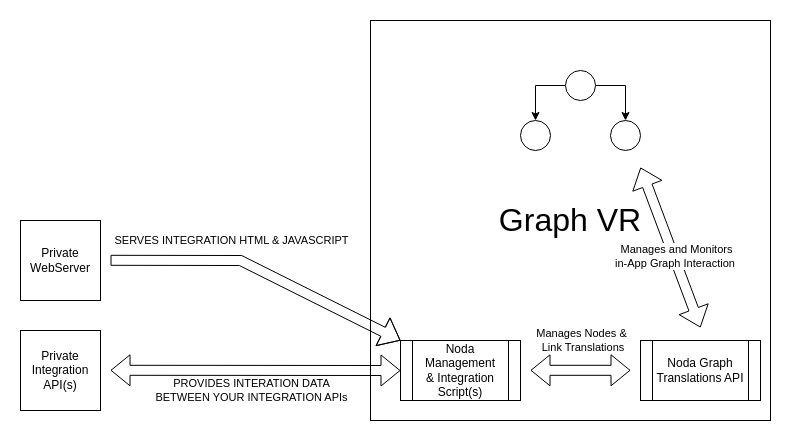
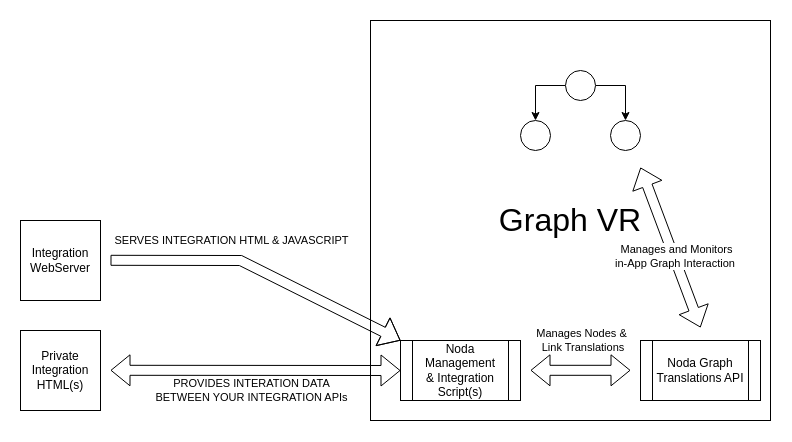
  <mxCell id="0" style=";html=1;" />
  <mxCell id="1" style=";html=1;" parent="0" />
- <mxCell id="2" value="Private WebServer" style="whiteSpace=wrap;html=1;aspect=fixed;" vertex="1" parent="1"><mxGeometry x="20" y="220" width="80" height="80" as="geometry" /></mxCell>
+ <mxCell id="2" value="Integration WebServer" style="whiteSpace=wrap;html=1;aspect=fixed;" vertex="1" parent="1"><mxGeometry x="20" y="220" width="80" height="80" as="geometry" /></mxCell>
  <mxCell id="3" value="Graph VR" style="whiteSpace=wrap;html=1;aspect=fixed;fontSize=32;" vertex="1" parent="1"><mxGeometry x="370" y="20" width="400" height="400" as="geometry" /></mxCell>
  <mxCell id="4" value="Noda&lt;br&gt;Management&lt;br&gt;&amp;amp; Integration Script(s)" style="shape=process;whiteSpace=wrap;html=1;backgroundOutline=1;" vertex="1" parent="1"><mxGeometry x="400" y="340" width="120" height="60" as="geometry" /></mxCell>
  <mxCell id="5" value="Noda Graph Translations API" style="shape=process;whiteSpace=wrap;html=1;backgroundOutline=1;" vertex="1" parent="1"><mxGeometry x="640" y="340" width="120" height="60" as="geometry" /></mxCell>
  <mxCell id="6" value="" style="shape=flexArrow;endArrow=classic;startArrow=classic;html=1;rounded=0;" edge="1" parent="1"><mxGeometry width="100" height="100" relative="1" as="geometry"><mxPoint x="530" y="369.8" as="sourcePoint" /><mxPoint x="630" y="369.8" as="targetPoint" /></mxGeometry></mxCell>
  <mxCell id="7" value="Manages Nodes &amp;amp;&lt;br&gt;&amp;nbsp;Link Translations" style="edgeLabel;html=1;align=center;verticalAlign=middle;resizable=0;points=[];" vertex="1" connectable="0" parent="6"><mxGeometry x="0.016" y="-4" relative="1" as="geometry"><mxPoint x="-1" y="-34" as="offset" /></mxGeometry></mxCell>
- <mxCell id="8" value="Private Integration API(s)" style="whiteSpace=wrap;html=1;aspect=fixed;" vertex="1" parent="1"><mxGeometry x="20" y="330" width="80" height="80" as="geometry" /></mxCell>
+ <mxCell id="8" value="Private Integration HTML(s)" style="whiteSpace=wrap;html=1;aspect=fixed;" vertex="1" parent="1"><mxGeometry x="20" y="330" width="80" height="80" as="geometry" /></mxCell>
  <mxCell id="9" style="edgeStyle=orthogonalEdgeStyle;rounded=0;orthogonalLoop=1;jettySize=auto;html=1;" edge="1" parent="1" source="11" target="12"><mxGeometry relative="1" as="geometry" /></mxCell>
  <mxCell id="10" value="" style="edgeStyle=orthogonalEdgeStyle;rounded=0;orthogonalLoop=1;jettySize=auto;html=1;" edge="1" parent="1" source="11" target="13"><mxGeometry relative="1" as="geometry" /></mxCell>
  <mxCell id="11" value="" style="ellipse;whiteSpace=wrap;html=1;aspect=fixed;" vertex="1" parent="1"><mxGeometry x="565" y="70" width="30" height="30" as="geometry" /></mxCell>
  <mxCell id="12" value="" style="ellipse;whiteSpace=wrap;html=1;aspect=fixed;" vertex="1" parent="1"><mxGeometry x="520" y="120" width="30" height="30" as="geometry" /></mxCell>
  <mxCell id="13" value="" style="ellipse;whiteSpace=wrap;html=1;aspect=fixed;" vertex="1" parent="1"><mxGeometry x="610" y="120" width="30" height="30" as="geometry" /></mxCell>
  <mxCell id="14" value="" style="shape=flexArrow;endArrow=classic;startArrow=classic;html=1;rounded=0;exitX=0.8;exitY=0.775;exitDx=0;exitDy=0;exitPerimeter=0;" edge="1" parent="1"><mxGeometry width="100" height="100" relative="1" as="geometry"><mxPoint x="700" y="327" as="sourcePoint" /><mxPoint x="640" y="167" as="targetPoint" /></mxGeometry></mxCell>
  <mxCell id="15" value="Manages and Monitors &lt;br&gt;in-App Graph Interaction&amp;nbsp;" style="edgeLabel;html=1;align=center;verticalAlign=middle;resizable=0;points=[];" vertex="1" connectable="0" parent="14"><mxGeometry x="-0.116" y="-2" relative="1" as="geometry"><mxPoint as="offset" /></mxGeometry></mxCell>
  <mxCell id="16" value="" style="shape=flexArrow;endArrow=classic;startArrow=classic;html=1;rounded=0;entryX=0;entryY=0.5;entryDx=0;entryDy=0;" edge="1" parent="1" target="4"><mxGeometry width="100" height="100" relative="1" as="geometry"><mxPoint x="110" y="369.8" as="sourcePoint" /><mxPoint x="210" y="369.8" as="targetPoint" /></mxGeometry></mxCell>
  <mxCell id="17" value="PROVIDES INTERATION DATA&lt;br&gt;BETWEEN YOUR INTEGRATION APIs" style="edgeLabel;html=1;align=center;verticalAlign=middle;resizable=0;points=[];" vertex="1" connectable="0" parent="16"><mxGeometry x="-0.239" y="3" relative="1" as="geometry"><mxPoint x="30" y="23" as="offset" /></mxGeometry></mxCell>
  <mxCell id="18" value="" style="shape=flexArrow;endArrow=classic;html=1;rounded=0;" edge="1" parent="1" target="4"><mxGeometry width="50" height="50" relative="1" as="geometry"><mxPoint x="110" y="259.8" as="sourcePoint" /><mxPoint x="160" y="259.8" as="targetPoint" /><Array as="points"><mxPoint x="240" y="260" /></Array></mxGeometry></mxCell>
  <mxCell id="19" value="SERVES INTEGRATION HTML &amp;amp; JAVASCRIPT" style="edgeLabel;html=1;align=center;verticalAlign=middle;resizable=0;points=[];rotation=0;" vertex="1" connectable="0" parent="18"><mxGeometry x="0.27" y="1" relative="1" as="geometry"><mxPoint x="-69" y="-49" as="offset" /></mxGeometry></mxCell>
